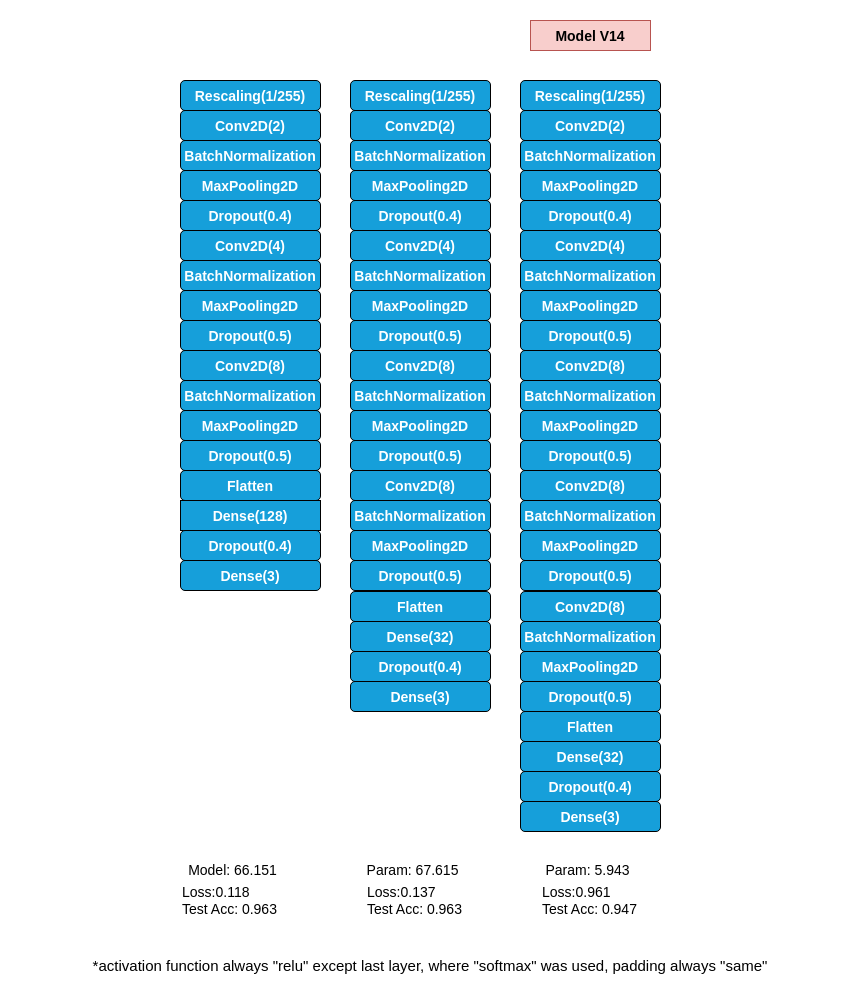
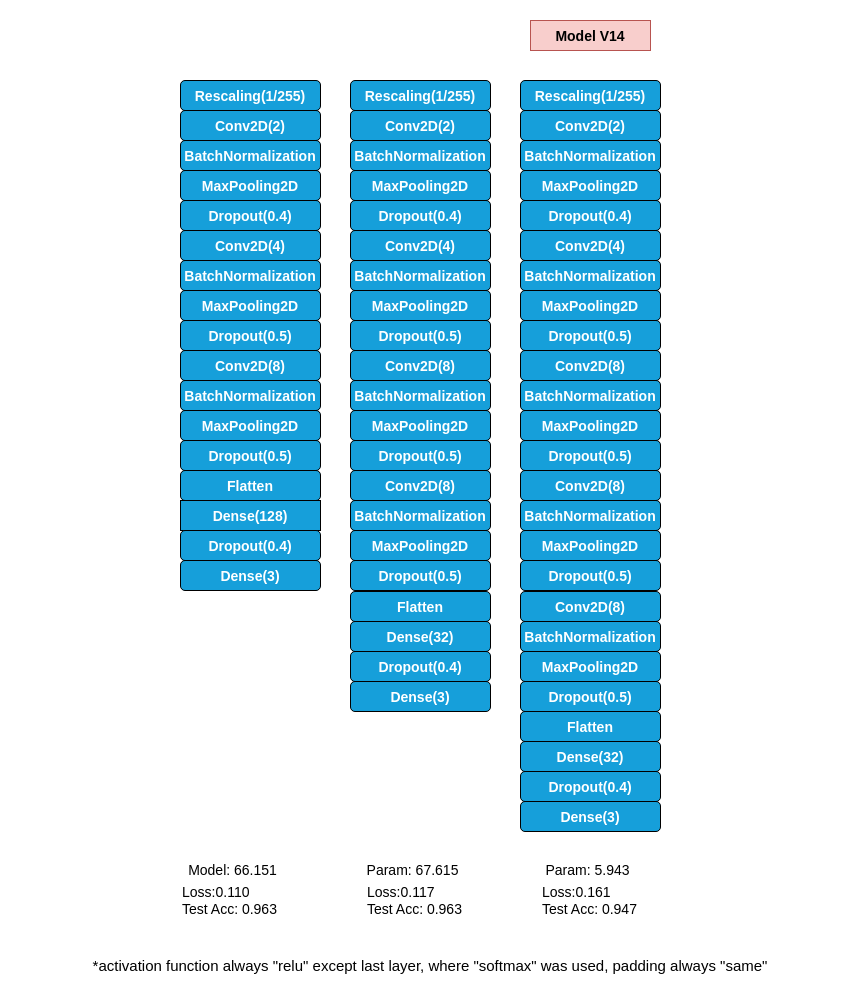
  <mxCell id="0" />
  <mxCell id="1" parent="0" />
  <mxCell id="2" value="Model V14" style="fillColor=#f8cecc;strokeColor=#b85450;shadow=0;fontStyle=1;fontSize=14;rounded=0;" parent="1" vertex="1"><mxGeometry x="530" y="20" width="120" height="30" as="geometry" /></mxCell>
  <mxCell id="3" value="&lt;font style=&quot;font-size: 15px;&quot;&gt;*activation function always &quot;relu&quot; except last layer, where &quot;softmax&quot; was used, padding always &quot;same&quot;&lt;br&gt;&lt;/font&gt;" style="text;strokeColor=none;align=center;fillColor=none;html=1;verticalAlign=middle;whiteSpace=wrap;rounded=0;" parent="1" vertex="1"><mxGeometry x="20" y="950" width="820" height="30" as="geometry" /></mxCell>
  <mxCell id="4" value="Conv2D(2)" style="rounded=1;fillColor=#169fda;strokeColor=default;shadow=0;gradientColor=none;fontStyle=1;fontColor=#FFFFFF;fontSize=14;" parent="1" vertex="1"><mxGeometry x="180" y="110" width="140" height="30" as="geometry" /></mxCell>
  <mxCell id="5" value="MaxPooling2D" style="rounded=1;fillColor=#169fda;strokeColor=default;shadow=0;gradientColor=none;fontStyle=1;fontColor=#FFFFFF;fontSize=14;" parent="1" vertex="1"><mxGeometry x="180" y="170" width="140" height="30" as="geometry" /></mxCell>
  <mxCell id="6" value="Conv2D(4)" style="rounded=1;fillColor=#169fda;strokeColor=default;shadow=0;gradientColor=none;fontStyle=1;fontColor=#FFFFFF;fontSize=14;" parent="1" vertex="1"><mxGeometry x="180" y="230" width="140" height="30" as="geometry" /></mxCell>
  <mxCell id="7" value="Flatten" style="rounded=1;fillColor=#169fda;strokeColor=default;shadow=0;gradientColor=none;fontStyle=1;fontColor=#FFFFFF;fontSize=14;" parent="1" vertex="1"><mxGeometry x="180" y="470" width="140" height="30" as="geometry" /></mxCell>
  <mxCell id="8" value="Dense(128)" style="fillColor=#169fda;strokeColor=default;shadow=0;gradientColor=none;fontStyle=1;fontColor=#FFFFFF;fontSize=14;rounded=0;" parent="1" vertex="1"><mxGeometry x="180" y="500" width="140" height="30" as="geometry" /></mxCell>
  <mxCell id="9" value="Dense(3)" style="rounded=1;fillColor=#169fda;strokeColor=default;shadow=0;gradientColor=none;fontStyle=1;fontColor=#FFFFFF;fontSize=14;" parent="1" vertex="1"><mxGeometry x="180" y="560" width="140" height="30" as="geometry" /></mxCell>
  <mxCell id="10" value="MaxPooling2D" style="rounded=1;fillColor=#169fda;strokeColor=default;shadow=0;gradientColor=none;fontStyle=1;fontColor=#FFFFFF;fontSize=14;" parent="1" vertex="1"><mxGeometry x="180" y="290" width="140" height="30" as="geometry" /></mxCell>
  <mxCell id="11" value="Rescaling(1/255)" style="rounded=1;fillColor=#169fda;strokeColor=default;shadow=0;gradientColor=none;fontStyle=1;fontColor=#FFFFFF;fontSize=14;" parent="1" vertex="1"><mxGeometry x="180" y="80" width="140" height="30" as="geometry" /></mxCell>
  <mxCell id="12" value="BatchNormalization" style="rounded=1;fillColor=#169fda;strokeColor=default;shadow=0;gradientColor=none;fontStyle=1;fontColor=#FFFFFF;fontSize=14;" parent="1" vertex="1"><mxGeometry x="180" y="140" width="140" height="30" as="geometry" /></mxCell>
  <mxCell id="13" value="Dropout(0.4)" style="rounded=1;fillColor=#169fda;strokeColor=default;shadow=0;gradientColor=none;fontStyle=1;fontColor=#FFFFFF;fontSize=14;" parent="1" vertex="1"><mxGeometry x="180" y="200" width="140" height="30" as="geometry" /></mxCell>
  <mxCell id="14" value="BatchNormalization" style="rounded=1;fillColor=#169fda;strokeColor=default;shadow=0;gradientColor=none;fontStyle=1;fontColor=#FFFFFF;fontSize=14;" parent="1" vertex="1"><mxGeometry x="180" y="260" width="140" height="30" as="geometry" /></mxCell>
  <mxCell id="15" value="Dropout(0.5)" style="rounded=1;fillColor=#169fda;strokeColor=default;shadow=0;gradientColor=none;fontStyle=1;fontColor=#FFFFFF;fontSize=14;" parent="1" vertex="1"><mxGeometry x="180" y="320" width="140" height="30" as="geometry" /></mxCell>
  <mxCell id="16" value="Dropout(0.4)" style="rounded=1;fillColor=#169fda;strokeColor=default;shadow=0;gradientColor=none;fontStyle=1;fontColor=#FFFFFF;fontSize=14;" parent="1" vertex="1"><mxGeometry x="180" y="530" width="140" height="30" as="geometry" /></mxCell>
  <mxCell id="17" value="Conv2D(8)" style="rounded=1;fillColor=#169fda;strokeColor=default;shadow=0;gradientColor=none;fontStyle=1;fontColor=#FFFFFF;fontSize=14;" vertex="1" parent="1"><mxGeometry x="180" y="350" width="140" height="30" as="geometry" /></mxCell>
  <mxCell id="18" value="MaxPooling2D" style="rounded=1;fillColor=#169fda;strokeColor=default;shadow=0;gradientColor=none;fontStyle=1;fontColor=#FFFFFF;fontSize=14;" vertex="1" parent="1"><mxGeometry x="180" y="410" width="140" height="30" as="geometry" /></mxCell>
  <mxCell id="19" value="BatchNormalization" style="rounded=1;fillColor=#169fda;strokeColor=default;shadow=0;gradientColor=none;fontStyle=1;fontColor=#FFFFFF;fontSize=14;" vertex="1" parent="1"><mxGeometry x="180" y="380" width="140" height="30" as="geometry" /></mxCell>
  <mxCell id="20" value="Dropout(0.5)" style="rounded=1;fillColor=#169fda;strokeColor=default;shadow=0;gradientColor=none;fontStyle=1;fontColor=#FFFFFF;fontSize=14;" vertex="1" parent="1"><mxGeometry x="180" y="440" width="140" height="30" as="geometry" /></mxCell>
  <mxCell id="21" value="Conv2D(2)" style="rounded=1;fillColor=#169fda;strokeColor=default;shadow=0;gradientColor=none;fontStyle=1;fontColor=#FFFFFF;fontSize=14;" vertex="1" parent="1"><mxGeometry x="350" y="110" width="140" height="30" as="geometry" /></mxCell>
  <mxCell id="22" value="MaxPooling2D" style="rounded=1;fillColor=#169fda;strokeColor=default;shadow=0;gradientColor=none;fontStyle=1;fontColor=#FFFFFF;fontSize=14;" vertex="1" parent="1"><mxGeometry x="350" y="170" width="140" height="30" as="geometry" /></mxCell>
  <mxCell id="23" value="Conv2D(4)" style="rounded=1;fillColor=#169fda;strokeColor=default;shadow=0;gradientColor=none;fontStyle=1;fontColor=#FFFFFF;fontSize=14;" vertex="1" parent="1"><mxGeometry x="350" y="230" width="140" height="30" as="geometry" /></mxCell>
  <mxCell id="24" value="Flatten" style="rounded=1;fillColor=#169fda;strokeColor=default;shadow=0;gradientColor=none;fontStyle=1;fontColor=#FFFFFF;fontSize=14;" vertex="1" parent="1"><mxGeometry x="350" y="591" width="140" height="30" as="geometry" /></mxCell>
  <mxCell id="25" value="Dense(32)" style="rounded=1;fillColor=#169fda;strokeColor=default;shadow=0;gradientColor=none;fontStyle=1;fontColor=#FFFFFF;fontSize=14;" vertex="1" parent="1"><mxGeometry x="350" y="621" width="140" height="30" as="geometry" /></mxCell>
  <mxCell id="26" value="Dense(3)" style="rounded=1;fillColor=#169fda;strokeColor=default;shadow=0;gradientColor=none;fontStyle=1;fontColor=#FFFFFF;fontSize=14;" vertex="1" parent="1"><mxGeometry x="350" y="681" width="140" height="30" as="geometry" /></mxCell>
  <mxCell id="27" value="MaxPooling2D" style="rounded=1;fillColor=#169fda;strokeColor=default;shadow=0;gradientColor=none;fontStyle=1;fontColor=#FFFFFF;fontSize=14;" vertex="1" parent="1"><mxGeometry x="350" y="290" width="140" height="30" as="geometry" /></mxCell>
  <mxCell id="28" value="Rescaling(1/255)" style="rounded=1;fillColor=#169fda;strokeColor=default;shadow=0;gradientColor=none;fontStyle=1;fontColor=#FFFFFF;fontSize=14;" vertex="1" parent="1"><mxGeometry x="350" y="80" width="140" height="30" as="geometry" /></mxCell>
  <mxCell id="29" value="BatchNormalization" style="rounded=1;fillColor=#169fda;strokeColor=default;shadow=0;gradientColor=none;fontStyle=1;fontColor=#FFFFFF;fontSize=14;" vertex="1" parent="1"><mxGeometry x="350" y="140" width="140" height="30" as="geometry" /></mxCell>
  <mxCell id="30" value="Dropout(0.4)" style="rounded=1;fillColor=#169fda;strokeColor=default;shadow=0;gradientColor=none;fontStyle=1;fontColor=#FFFFFF;fontSize=14;" vertex="1" parent="1"><mxGeometry x="350" y="200" width="140" height="30" as="geometry" /></mxCell>
  <mxCell id="31" value="BatchNormalization" style="rounded=1;fillColor=#169fda;strokeColor=default;shadow=0;gradientColor=none;fontStyle=1;fontColor=#FFFFFF;fontSize=14;" vertex="1" parent="1"><mxGeometry x="350" y="260" width="140" height="30" as="geometry" /></mxCell>
  <mxCell id="32" value="Dropout(0.5)" style="rounded=1;fillColor=#169fda;strokeColor=default;shadow=0;gradientColor=none;fontStyle=1;fontColor=#FFFFFF;fontSize=14;" vertex="1" parent="1"><mxGeometry x="350" y="320" width="140" height="30" as="geometry" /></mxCell>
  <mxCell id="33" value="Dropout(0.4)" style="rounded=1;fillColor=#169fda;strokeColor=default;shadow=0;gradientColor=none;fontStyle=1;fontColor=#FFFFFF;fontSize=14;" vertex="1" parent="1"><mxGeometry x="350" y="651" width="140" height="30" as="geometry" /></mxCell>
  <mxCell id="34" value="Conv2D(8)" style="rounded=1;fillColor=#169fda;strokeColor=default;shadow=0;gradientColor=none;fontStyle=1;fontColor=#FFFFFF;fontSize=14;" vertex="1" parent="1"><mxGeometry x="350" y="350" width="140" height="30" as="geometry" /></mxCell>
  <mxCell id="35" value="MaxPooling2D" style="rounded=1;fillColor=#169fda;strokeColor=default;shadow=0;gradientColor=none;fontStyle=1;fontColor=#FFFFFF;fontSize=14;" vertex="1" parent="1"><mxGeometry x="350" y="410" width="140" height="30" as="geometry" /></mxCell>
  <mxCell id="36" value="BatchNormalization" style="rounded=1;fillColor=#169fda;strokeColor=default;shadow=0;gradientColor=none;fontStyle=1;fontColor=#FFFFFF;fontSize=14;" vertex="1" parent="1"><mxGeometry x="350" y="380" width="140" height="30" as="geometry" /></mxCell>
  <mxCell id="37" value="Dropout(0.5)" style="rounded=1;fillColor=#169fda;strokeColor=default;shadow=0;gradientColor=none;fontStyle=1;fontColor=#FFFFFF;fontSize=14;" vertex="1" parent="1"><mxGeometry x="350" y="440" width="140" height="30" as="geometry" /></mxCell>
  <mxCell id="38" value="Conv2D(8)" style="rounded=1;fillColor=#169fda;strokeColor=default;shadow=0;gradientColor=none;fontStyle=1;fontColor=#FFFFFF;fontSize=14;" vertex="1" parent="1"><mxGeometry x="350" y="470" width="140" height="30" as="geometry" /></mxCell>
  <mxCell id="39" value="MaxPooling2D" style="rounded=1;fillColor=#169fda;strokeColor=default;shadow=0;gradientColor=none;fontStyle=1;fontColor=#FFFFFF;fontSize=14;" vertex="1" parent="1"><mxGeometry x="350" y="530" width="140" height="30" as="geometry" /></mxCell>
  <mxCell id="40" value="BatchNormalization" style="rounded=1;fillColor=#169fda;strokeColor=default;shadow=0;gradientColor=none;fontStyle=1;fontColor=#FFFFFF;fontSize=14;" vertex="1" parent="1"><mxGeometry x="350" y="500" width="140" height="30" as="geometry" /></mxCell>
  <mxCell id="41" value="Dropout(0.5)" style="rounded=1;fillColor=#169fda;strokeColor=default;shadow=0;gradientColor=none;fontStyle=1;fontColor=#FFFFFF;fontSize=14;" vertex="1" parent="1"><mxGeometry x="350" y="560" width="140" height="30" as="geometry" /></mxCell>
  <mxCell id="42" value="Conv2D(2)" style="rounded=1;fillColor=#169fda;strokeColor=default;shadow=0;gradientColor=none;fontStyle=1;fontColor=#FFFFFF;fontSize=14;" vertex="1" parent="1"><mxGeometry x="520" y="110" width="140" height="30" as="geometry" /></mxCell>
  <mxCell id="43" value="MaxPooling2D" style="rounded=1;fillColor=#169fda;strokeColor=default;shadow=0;gradientColor=none;fontStyle=1;fontColor=#FFFFFF;fontSize=14;" vertex="1" parent="1"><mxGeometry x="520" y="170" width="140" height="30" as="geometry" /></mxCell>
  <mxCell id="44" value="Conv2D(4)" style="rounded=1;fillColor=#169fda;strokeColor=default;shadow=0;gradientColor=none;fontStyle=1;fontColor=#FFFFFF;fontSize=14;" vertex="1" parent="1"><mxGeometry x="520" y="230" width="140" height="30" as="geometry" /></mxCell>
  <mxCell id="45" value="MaxPooling2D" style="rounded=1;fillColor=#169fda;strokeColor=default;shadow=0;gradientColor=none;fontStyle=1;fontColor=#FFFFFF;fontSize=14;" vertex="1" parent="1"><mxGeometry x="520" y="290" width="140" height="30" as="geometry" /></mxCell>
  <mxCell id="46" value="Rescaling(1/255)" style="rounded=1;fillColor=#169fda;strokeColor=default;shadow=0;gradientColor=none;fontStyle=1;fontColor=#FFFFFF;fontSize=14;" vertex="1" parent="1"><mxGeometry x="520" y="80" width="140" height="30" as="geometry" /></mxCell>
  <mxCell id="47" value="BatchNormalization" style="rounded=1;fillColor=#169fda;strokeColor=default;shadow=0;gradientColor=none;fontStyle=1;fontColor=#FFFFFF;fontSize=14;" vertex="1" parent="1"><mxGeometry x="520" y="140" width="140" height="30" as="geometry" /></mxCell>
  <mxCell id="48" value="Dropout(0.4)" style="rounded=1;fillColor=#169fda;strokeColor=default;shadow=0;gradientColor=none;fontStyle=1;fontColor=#FFFFFF;fontSize=14;" vertex="1" parent="1"><mxGeometry x="520" y="200" width="140" height="30" as="geometry" /></mxCell>
  <mxCell id="49" value="BatchNormalization" style="rounded=1;fillColor=#169fda;strokeColor=default;shadow=0;gradientColor=none;fontStyle=1;fontColor=#FFFFFF;fontSize=14;" vertex="1" parent="1"><mxGeometry x="520" y="260" width="140" height="30" as="geometry" /></mxCell>
  <mxCell id="50" value="Dropout(0.5)" style="rounded=1;fillColor=#169fda;strokeColor=default;shadow=0;gradientColor=none;fontStyle=1;fontColor=#FFFFFF;fontSize=14;" vertex="1" parent="1"><mxGeometry x="520" y="320" width="140" height="30" as="geometry" /></mxCell>
  <mxCell id="51" value="Conv2D(8)" style="rounded=1;fillColor=#169fda;strokeColor=default;shadow=0;gradientColor=none;fontStyle=1;fontColor=#FFFFFF;fontSize=14;" vertex="1" parent="1"><mxGeometry x="520" y="350" width="140" height="30" as="geometry" /></mxCell>
  <mxCell id="52" value="MaxPooling2D" style="rounded=1;fillColor=#169fda;strokeColor=default;shadow=0;gradientColor=none;fontStyle=1;fontColor=#FFFFFF;fontSize=14;" vertex="1" parent="1"><mxGeometry x="520" y="410" width="140" height="30" as="geometry" /></mxCell>
  <mxCell id="53" value="BatchNormalization" style="rounded=1;fillColor=#169fda;strokeColor=default;shadow=0;gradientColor=none;fontStyle=1;fontColor=#FFFFFF;fontSize=14;" vertex="1" parent="1"><mxGeometry x="520" y="380" width="140" height="30" as="geometry" /></mxCell>
  <mxCell id="54" value="Dropout(0.5)" style="rounded=1;fillColor=#169fda;strokeColor=default;shadow=0;gradientColor=none;fontStyle=1;fontColor=#FFFFFF;fontSize=14;" vertex="1" parent="1"><mxGeometry x="520" y="440" width="140" height="30" as="geometry" /></mxCell>
  <mxCell id="55" value="Conv2D(8)" style="rounded=1;fillColor=#169fda;strokeColor=default;shadow=0;gradientColor=none;fontStyle=1;fontColor=#FFFFFF;fontSize=14;" vertex="1" parent="1"><mxGeometry x="520" y="470" width="140" height="30" as="geometry" /></mxCell>
  <mxCell id="56" value="MaxPooling2D" style="rounded=1;fillColor=#169fda;strokeColor=default;shadow=0;gradientColor=none;fontStyle=1;fontColor=#FFFFFF;fontSize=14;" vertex="1" parent="1"><mxGeometry x="520" y="530" width="140" height="30" as="geometry" /></mxCell>
  <mxCell id="57" value="BatchNormalization" style="rounded=1;fillColor=#169fda;strokeColor=default;shadow=0;gradientColor=none;fontStyle=1;fontColor=#FFFFFF;fontSize=14;" vertex="1" parent="1"><mxGeometry x="520" y="500" width="140" height="30" as="geometry" /></mxCell>
  <mxCell id="58" value="Dropout(0.5)" style="rounded=1;fillColor=#169fda;strokeColor=default;shadow=0;gradientColor=none;fontStyle=1;fontColor=#FFFFFF;fontSize=14;" vertex="1" parent="1"><mxGeometry x="520" y="560" width="140" height="30" as="geometry" /></mxCell>
  <mxCell id="59" value="Conv2D(8)" style="rounded=1;fillColor=#169fda;strokeColor=default;shadow=0;gradientColor=none;fontStyle=1;fontColor=#FFFFFF;fontSize=14;" vertex="1" parent="1"><mxGeometry x="520" y="591" width="140" height="30" as="geometry" /></mxCell>
  <mxCell id="60" value="MaxPooling2D" style="rounded=1;fillColor=#169fda;strokeColor=default;shadow=0;gradientColor=none;fontStyle=1;fontColor=#FFFFFF;fontSize=14;" vertex="1" parent="1"><mxGeometry x="520" y="651" width="140" height="30" as="geometry" /></mxCell>
  <mxCell id="61" value="BatchNormalization" style="rounded=1;fillColor=#169fda;strokeColor=default;shadow=0;gradientColor=none;fontStyle=1;fontColor=#FFFFFF;fontSize=14;" vertex="1" parent="1"><mxGeometry x="520" y="621" width="140" height="30" as="geometry" /></mxCell>
  <mxCell id="62" value="Dropout(0.5)" style="rounded=1;fillColor=#169fda;strokeColor=default;shadow=0;gradientColor=none;fontStyle=1;fontColor=#FFFFFF;fontSize=14;" vertex="1" parent="1"><mxGeometry x="520" y="681" width="140" height="30" as="geometry" /></mxCell>
  <mxCell id="63" value="Flatten" style="rounded=1;fillColor=#169fda;strokeColor=default;shadow=0;gradientColor=none;fontStyle=1;fontColor=#FFFFFF;fontSize=14;" vertex="1" parent="1"><mxGeometry x="520" y="711" width="140" height="30" as="geometry" /></mxCell>
  <mxCell id="64" value="Dense(32)" style="rounded=1;fillColor=#169fda;strokeColor=default;shadow=0;gradientColor=none;fontStyle=1;fontColor=#FFFFFF;fontSize=14;" vertex="1" parent="1"><mxGeometry x="520" y="741" width="140" height="30" as="geometry" /></mxCell>
  <mxCell id="65" value="Dense(3)" style="rounded=1;fillColor=#169fda;strokeColor=default;shadow=0;gradientColor=none;fontStyle=1;fontColor=#FFFFFF;fontSize=14;" vertex="1" parent="1"><mxGeometry x="520" y="801" width="140" height="30" as="geometry" /></mxCell>
  <mxCell id="66" value="Dropout(0.4)" style="rounded=1;fillColor=#169fda;strokeColor=default;shadow=0;gradientColor=none;fontStyle=1;fontColor=#FFFFFF;fontSize=14;" vertex="1" parent="1"><mxGeometry x="520" y="771" width="140" height="30" as="geometry" /></mxCell>
  <mxCell id="67" value="&lt;font style=&quot;font-size: 14px;&quot;&gt;Param: 5.943&lt;/font&gt;" style="text;strokeColor=none;align=center;fillColor=none;html=1;verticalAlign=middle;whiteSpace=wrap;rounded=0;" vertex="1" parent="1"><mxGeometry x="525" y="850" width="125" height="40" as="geometry" /></mxCell>
  <mxCell id="68" value="&lt;font style=&quot;font-size: 14px;&quot;&gt;Param: 67.615&lt;br&gt;&lt;/font&gt;" style="text;strokeColor=none;align=center;fillColor=none;html=1;verticalAlign=middle;whiteSpace=wrap;rounded=0;" vertex="1" parent="1"><mxGeometry x="350" y="850" width="125" height="40" as="geometry" /></mxCell>
  <mxCell id="69" value="&lt;font style=&quot;font-size: 14px;&quot;&gt;Model: 66.151&lt;br&gt;&lt;/font&gt;" style="text;strokeColor=none;align=center;fillColor=none;html=1;verticalAlign=middle;whiteSpace=wrap;rounded=0;" vertex="1" parent="1"><mxGeometry x="170" y="850" width="125" height="40" as="geometry" /></mxCell>
- <mxCell id="70" value="&lt;div align=&quot;left&quot; style=&quot;font-size: 14px;&quot;&gt;&lt;font style=&quot;font-size: 14px;&quot;&gt;Loss:0.118&lt;/font&gt;&lt;/div&gt;&lt;div align=&quot;left&quot; style=&quot;font-size: 14px;&quot;&gt;&lt;font style=&quot;font-size: 14px;&quot;&gt;&lt;font style=&quot;font-size: 14px;&quot;&gt;Test Acc: 0.963&lt;/font&gt;&lt;br&gt;&lt;/font&gt;&lt;/div&gt;" style="text;strokeColor=none;align=left;fillColor=none;html=1;verticalAlign=middle;whiteSpace=wrap;rounded=0;" vertex="1" parent="1"><mxGeometry x="180" y="880" width="125" height="40" as="geometry" /></mxCell>
- <mxCell id="71" value="&lt;div align=&quot;left&quot; style=&quot;font-size: 14px;&quot;&gt;&lt;font style=&quot;font-size: 14px;&quot;&gt;Loss:0.137&lt;/font&gt;&lt;/div&gt;&lt;div align=&quot;left&quot; style=&quot;font-size: 14px;&quot;&gt;&lt;font style=&quot;font-size: 14px;&quot;&gt;&lt;font style=&quot;font-size: 14px;&quot;&gt;Test Acc: 0.963&lt;/font&gt;&lt;br&gt;&lt;/font&gt;&lt;/div&gt;" style="text;strokeColor=none;align=left;fillColor=none;html=1;verticalAlign=middle;whiteSpace=wrap;rounded=0;" vertex="1" parent="1"><mxGeometry x="365" y="880" width="125" height="40" as="geometry" /></mxCell>
- <mxCell id="72" value="&lt;div align=&quot;left&quot; style=&quot;font-size: 14px;&quot;&gt;&lt;font style=&quot;font-size: 14px;&quot;&gt;Loss:0.961&lt;/font&gt;&lt;/div&gt;&lt;div align=&quot;left&quot; style=&quot;font-size: 14px;&quot;&gt;&lt;font style=&quot;font-size: 14px;&quot;&gt;&lt;font style=&quot;font-size: 14px;&quot;&gt;Test Acc: 0.947&lt;/font&gt;&lt;br&gt;&lt;/font&gt;&lt;/div&gt;" style="text;strokeColor=none;align=left;fillColor=none;html=1;verticalAlign=middle;whiteSpace=wrap;rounded=0;" vertex="1" parent="1"><mxGeometry x="540" y="880" width="125" height="40" as="geometry" /></mxCell>
+ <mxCell id="70" value="&lt;div align=&quot;left&quot; style=&quot;font-size: 14px;&quot;&gt;&lt;font style=&quot;font-size: 14px;&quot;&gt;Loss:0.110&lt;/font&gt;&lt;/div&gt;&lt;div align=&quot;left&quot; style=&quot;font-size: 14px;&quot;&gt;&lt;font style=&quot;font-size: 14px;&quot;&gt;&lt;font style=&quot;font-size: 14px;&quot;&gt;Test Acc: 0.963&lt;/font&gt;&lt;br&gt;&lt;/font&gt;&lt;/div&gt;" style="text;strokeColor=none;align=left;fillColor=none;html=1;verticalAlign=middle;whiteSpace=wrap;rounded=0;" vertex="1" parent="1"><mxGeometry x="180" y="880" width="125" height="40" as="geometry" /></mxCell>
+ <mxCell id="71" value="&lt;div align=&quot;left&quot; style=&quot;font-size: 14px;&quot;&gt;&lt;font style=&quot;font-size: 14px;&quot;&gt;Loss:0.117&lt;/font&gt;&lt;/div&gt;&lt;div align=&quot;left&quot; style=&quot;font-size: 14px;&quot;&gt;&lt;font style=&quot;font-size: 14px;&quot;&gt;&lt;font style=&quot;font-size: 14px;&quot;&gt;Test Acc: 0.963&lt;/font&gt;&lt;br&gt;&lt;/font&gt;&lt;/div&gt;" style="text;strokeColor=none;align=left;fillColor=none;html=1;verticalAlign=middle;whiteSpace=wrap;rounded=0;" vertex="1" parent="1"><mxGeometry x="365" y="880" width="125" height="40" as="geometry" /></mxCell>
+ <mxCell id="72" value="&lt;div align=&quot;left&quot; style=&quot;font-size: 14px;&quot;&gt;&lt;font style=&quot;font-size: 14px;&quot;&gt;Loss:0.161&lt;/font&gt;&lt;/div&gt;&lt;div align=&quot;left&quot; style=&quot;font-size: 14px;&quot;&gt;&lt;font style=&quot;font-size: 14px;&quot;&gt;&lt;font style=&quot;font-size: 14px;&quot;&gt;Test Acc: 0.947&lt;/font&gt;&lt;br&gt;&lt;/font&gt;&lt;/div&gt;" style="text;strokeColor=none;align=left;fillColor=none;html=1;verticalAlign=middle;whiteSpace=wrap;rounded=0;" vertex="1" parent="1"><mxGeometry x="540" y="880" width="125" height="40" as="geometry" /></mxCell>
